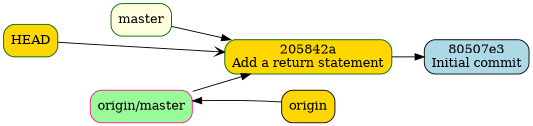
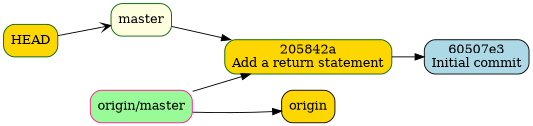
  digraph {
    rankdir=LR
    node [color=darkgreen fillcolor=gold shape=box style="rounded,filled"]
    edge [arrowhead=normal]
    n1 [fillcolor=lightyellow label=master]
    n2 [label="205842a\nAdd a return statement"]
-   n3 [color=black fillcolor=lightblue label="80507e3\nInitial commit"]
+   n3 [color=black fillcolor=lightblue label="60507e3\nInitial commit"]
    n4 [label=HEAD]
    n5 [color=deeppink fillcolor=palegreen label="origin/master"]
    n6 [color=black label=origin]
    n1 -> n2
    n2 -> n3
-   n4 -> n2 [arrowhead=vee]
+   n4 -> n1 [arrowhead=vee]
    n5 -> n2
-   n6 -> n5
+   n5 -> n6
  }
